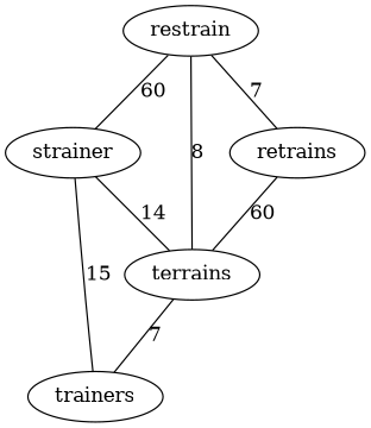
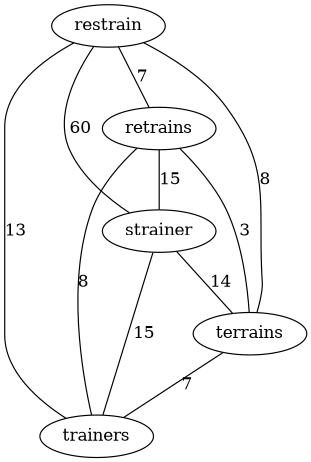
  graph {
    restrain
    retrains
    strainer
    terrains
    trainers
    restrain -- retrains [label=7]
    restrain -- strainer [label=60]
    restrain -- terrains [label=8]
-   retrains -- terrains [label=60]
+   restrain -- trainers [label=13]
+   retrains -- strainer [label=15]
+   retrains -- terrains [label=3]
+   retrains -- trainers [label=8]
    strainer -- terrains [label=14]
    strainer -- trainers [label=15]
    terrains -- trainers [label=7]
  }
